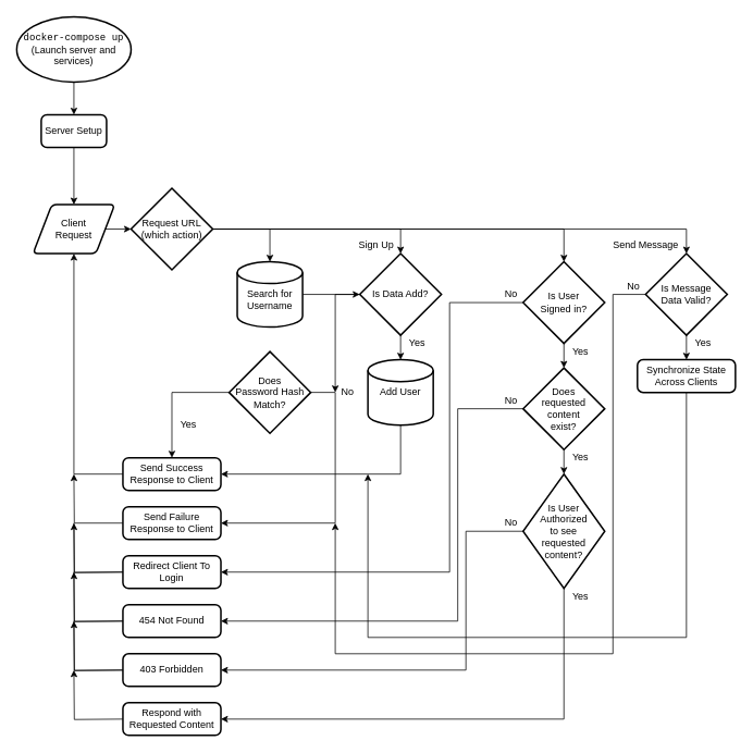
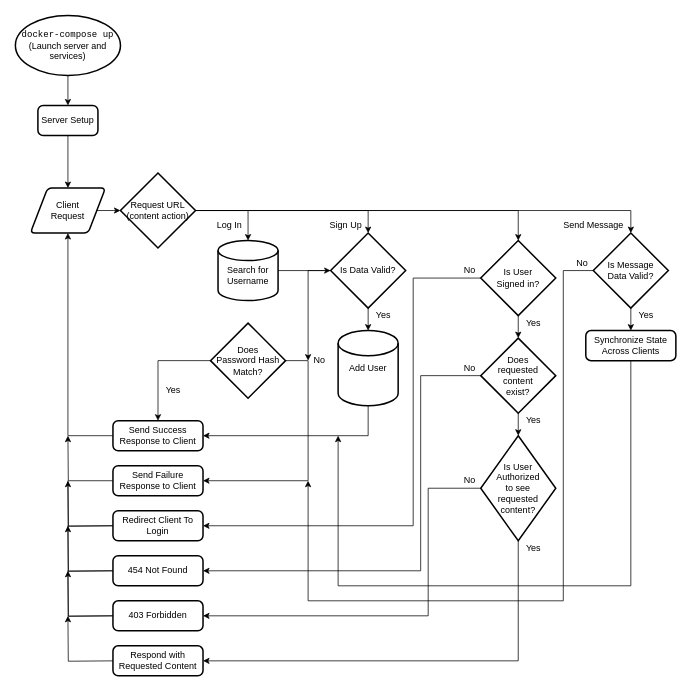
  <mxCell id="0" />
  <mxCell id="1" parent="0" />
  <mxCell id="2" value="" style="edgeStyle=orthogonalEdgeStyle;rounded=0;html=1;" parent="1" source="3" target="11" edge="1"><mxGeometry relative="1" as="geometry" /></mxCell>
  <mxCell id="3" value="Client&lt;br&gt;Request" style="shape=parallelogram;html=1;strokeWidth=2;perimeter=parallelogramPerimeter;whiteSpace=wrap;rounded=1;arcSize=12;size=0.23;" parent="1" vertex="1"><mxGeometry x="40" y="250" width="100" height="60" as="geometry" /></mxCell>
  <mxCell id="4" value="" style="edgeStyle=none;html=1;" parent="1" source="5" edge="1"><mxGeometry relative="1" as="geometry"><mxPoint x="90" y="140" as="targetPoint" /></mxGeometry></mxCell>
  <mxCell id="5" value="&lt;font face=&quot;Courier New&quot;&gt;docker-compose up&lt;/font&gt;&lt;br&gt;(Launch server and&lt;br&gt;services)" style="strokeWidth=2;html=1;shape=mxgraph.flowchart.start_1;whiteSpace=wrap;" parent="1" vertex="1"><mxGeometry x="20" y="20" width="140" height="80" as="geometry" /></mxCell>
  <mxCell id="6" value="" style="edgeStyle=orthogonalEdgeStyle;rounded=0;html=1;" parent="1" source="7" target="3" edge="1"><mxGeometry relative="1" as="geometry" /></mxCell>
  <mxCell id="7" value="Server Setup" style="rounded=1;whiteSpace=wrap;html=1;absoluteArcSize=1;arcSize=14;strokeWidth=2;" parent="1" vertex="1"><mxGeometry x="50" y="140" width="80" height="40" as="geometry" /></mxCell>
  <mxCell id="8" style="edgeStyle=orthogonalEdgeStyle;rounded=0;html=1;entryX=0.5;entryY=0;entryDx=0;entryDy=0;entryPerimeter=0;endArrow=classic;endFill=1;" parent="1" source="11" target="27" edge="1"><mxGeometry relative="1" as="geometry" /></mxCell>
  <mxCell id="9" style="edgeStyle=orthogonalEdgeStyle;rounded=0;html=1;entryX=0.5;entryY=0;entryDx=0;entryDy=0;entryPerimeter=0;endArrow=classic;endFill=1;" parent="1" source="11" target="34" edge="1"><mxGeometry relative="1" as="geometry" /></mxCell>
  <mxCell id="10" style="edgeStyle=orthogonalEdgeStyle;rounded=0;html=1;entryX=0.5;entryY=0;entryDx=0;entryDy=0;entryPerimeter=0;endArrow=classic;endFill=1;" parent="1" source="11" target="57" edge="1"><mxGeometry relative="1" as="geometry" /></mxCell>
- <mxCell id="11" value="Request URL&lt;br&gt;(which action)" style="strokeWidth=2;html=1;shape=mxgraph.flowchart.decision;whiteSpace=wrap;" parent="1" vertex="1"><mxGeometry x="160" y="230" width="100" height="100" as="geometry" /></mxCell>
+ <mxCell id="11" value="Request URL&lt;br&gt;(content action)" style="strokeWidth=2;html=1;shape=mxgraph.flowchart.decision;whiteSpace=wrap;" parent="1" vertex="1"><mxGeometry x="160" y="230" width="100" height="100" as="geometry" /></mxCell>
  <mxCell id="12" value="" style="edgeStyle=orthogonalEdgeStyle;rounded=0;html=1;" parent="1" source="13" target="27" edge="1"><mxGeometry relative="1" as="geometry" /></mxCell>
  <mxCell id="13" value="&lt;br&gt;Search for Username" style="strokeWidth=2;html=1;shape=mxgraph.flowchart.database;whiteSpace=wrap;" parent="1" vertex="1"><mxGeometry x="290" y="320" width="80" height="80" as="geometry" /></mxCell>
+ <mxCell id="14" value="Log In" style="text;html=1;align=center;verticalAlign=middle;resizable=0;points=[];autosize=1;strokeColor=none;" parent="1" vertex="1"><mxGeometry x="280" y="290" width="50" height="20" as="geometry" /></mxCell>
  <mxCell id="15" style="edgeStyle=orthogonalEdgeStyle;rounded=0;html=1;entryX=1;entryY=0.5;entryDx=0;entryDy=0;" parent="1" source="17" target="19" edge="1"><mxGeometry relative="1" as="geometry"><mxPoint x="410" y="580" as="targetPoint" /><Array as="points"><mxPoint x="410" y="480" /><mxPoint x="410" y="640" /></Array></mxGeometry></mxCell>
  <mxCell id="16" value="" style="edgeStyle=orthogonalEdgeStyle;rounded=0;html=1;" parent="1" source="17" target="21" edge="1"><mxGeometry relative="1" as="geometry" /></mxCell>
  <mxCell id="17" value="Does&lt;br&gt;Password Hash&lt;br&gt;Match?" style="strokeWidth=2;html=1;shape=mxgraph.flowchart.decision;whiteSpace=wrap;" parent="1" vertex="1"><mxGeometry x="280" y="430" width="100" height="100" as="geometry" /></mxCell>
  <mxCell id="18" style="edgeStyle=orthogonalEdgeStyle;rounded=0;html=1;endArrow=classic;endFill=1;" parent="1" source="19" edge="1"><mxGeometry relative="1" as="geometry"><mxPoint x="90" y="580" as="targetPoint" /></mxGeometry></mxCell>
  <mxCell id="19" value="Send Failure Response to Client" style="rounded=1;whiteSpace=wrap;html=1;absoluteArcSize=1;arcSize=14;strokeWidth=2;" parent="1" vertex="1"><mxGeometry x="150" y="620" width="120" height="40" as="geometry" /></mxCell>
  <mxCell id="20" style="edgeStyle=orthogonalEdgeStyle;rounded=0;html=1;entryX=0.5;entryY=1;entryDx=0;entryDy=0;" parent="1" source="21" target="3" edge="1"><mxGeometry relative="1" as="geometry" /></mxCell>
  <mxCell id="21" value="Send Success Response to Client" style="rounded=1;whiteSpace=wrap;html=1;absoluteArcSize=1;arcSize=14;strokeWidth=2;" parent="1" vertex="1"><mxGeometry x="150" y="560" width="120" height="40" as="geometry" /></mxCell>
  <mxCell id="22" value="Yes" style="text;html=1;align=center;verticalAlign=middle;resizable=0;points=[];autosize=1;strokeColor=none;" parent="1" vertex="1"><mxGeometry x="210" y="510" width="40" height="20" as="geometry" /></mxCell>
  <mxCell id="23" value="No" style="text;html=1;align=center;verticalAlign=middle;resizable=0;points=[];autosize=1;strokeColor=none;" parent="1" vertex="1"><mxGeometry x="410" y="470" width="30" height="20" as="geometry" /></mxCell>
  <mxCell id="24" value="" style="edgeStyle=orthogonalEdgeStyle;rounded=0;html=1;exitX=1;exitY=0.5;exitDx=0;exitDy=0;exitPerimeter=0;" parent="1" source="11" target="13" edge="1"><mxGeometry relative="1" as="geometry"><mxPoint x="330" y="280" as="sourcePoint" /><Array as="points"><mxPoint x="330" y="280" /></Array></mxGeometry></mxCell>
  <mxCell id="25" style="edgeStyle=orthogonalEdgeStyle;rounded=0;html=1;endArrow=classic;endFill=1;" parent="1" source="27" edge="1"><mxGeometry relative="1" as="geometry"><mxPoint x="410" y="480" as="targetPoint" /><Array as="points"><mxPoint x="410" y="360" /><mxPoint x="410" y="480" /></Array></mxGeometry></mxCell>
  <mxCell id="26" value="" style="edgeStyle=orthogonalEdgeStyle;rounded=0;html=1;endArrow=classic;endFill=1;" parent="1" source="27" target="30" edge="1"><mxGeometry relative="1" as="geometry" /></mxCell>
- <mxCell id="27" value="Is Data Add?" style="strokeWidth=2;html=1;shape=mxgraph.flowchart.decision;whiteSpace=wrap;" parent="1" vertex="1"><mxGeometry x="440" y="310" width="100" height="100" as="geometry" /></mxCell>
+ <mxCell id="27" value="Is Data Valid?" style="strokeWidth=2;html=1;shape=mxgraph.flowchart.decision;whiteSpace=wrap;" parent="1" vertex="1"><mxGeometry x="440" y="310" width="100" height="100" as="geometry" /></mxCell>
  <mxCell id="28" value="Sign Up" style="text;html=1;align=center;verticalAlign=middle;resizable=0;points=[];autosize=1;strokeColor=none;" parent="1" vertex="1"><mxGeometry x="430" y="290" width="60" height="20" as="geometry" /></mxCell>
  <mxCell id="29" style="edgeStyle=orthogonalEdgeStyle;rounded=0;html=1;entryX=1;entryY=0.5;entryDx=0;entryDy=0;endArrow=classic;endFill=1;" parent="1" source="30" target="21" edge="1"><mxGeometry relative="1" as="geometry"><Array as="points"><mxPoint x="490" y="580" /></Array></mxGeometry></mxCell>
- <mxCell id="30" value="Add User" style="strokeWidth=2;html=1;shape=mxgraph.flowchart.database;whiteSpace=wrap;" parent="1" vertex="1"><mxGeometry x="450" y="440" width="80" height="80" as="geometry" /></mxCell>
+ <mxCell id="30" value="Add User" style="strokeWidth=2;html=1;shape=mxgraph.flowchart.database;whiteSpace=wrap;" parent="1" vertex="1"><mxGeometry x="450" y="440" width="80" height="100" as="geometry" /></mxCell>
  <mxCell id="31" value="Yes" style="text;html=1;align=center;verticalAlign=middle;resizable=0;points=[];autosize=1;strokeColor=none;" parent="1" vertex="1"><mxGeometry x="490" y="410" width="40" height="20" as="geometry" /></mxCell>
  <mxCell id="32" style="edgeStyle=orthogonalEdgeStyle;rounded=0;html=1;entryX=1;entryY=0.5;entryDx=0;entryDy=0;endArrow=classic;endFill=1;exitX=0;exitY=0.5;exitDx=0;exitDy=0;exitPerimeter=0;" parent="1" source="34" target="35" edge="1"><mxGeometry relative="1" as="geometry"><Array as="points"><mxPoint x="550" y="370" /><mxPoint x="550" y="700" /></Array></mxGeometry></mxCell>
  <mxCell id="33" value="" style="edgeStyle=orthogonalEdgeStyle;rounded=0;html=1;endArrow=classic;endFill=1;" parent="1" source="34" target="46" edge="1"><mxGeometry relative="1" as="geometry" /></mxCell>
  <mxCell id="34" value="Is User&lt;br&gt;Signed in?" style="strokeWidth=2;html=1;shape=mxgraph.flowchart.decision;whiteSpace=wrap;" parent="1" vertex="1"><mxGeometry x="640" y="320" width="100" height="100" as="geometry" /></mxCell>
  <mxCell id="35" value="Redirect Client To Login" style="rounded=1;whiteSpace=wrap;html=1;absoluteArcSize=1;arcSize=14;strokeWidth=2;" parent="1" vertex="1"><mxGeometry x="150" y="680" width="120" height="40" as="geometry" /></mxCell>
  <mxCell id="36" value="403 Forbidden" style="rounded=1;whiteSpace=wrap;html=1;absoluteArcSize=1;arcSize=14;strokeWidth=2;" parent="1" vertex="1"><mxGeometry x="150" y="800" width="120" height="40" as="geometry" /></mxCell>
  <mxCell id="37" value="454 Not Found" style="rounded=1;whiteSpace=wrap;html=1;absoluteArcSize=1;arcSize=14;strokeWidth=2;" parent="1" vertex="1"><mxGeometry x="150" y="740" width="120" height="40" as="geometry" /></mxCell>
  <mxCell id="38" value="Respond with Requested Content" style="rounded=1;whiteSpace=wrap;html=1;absoluteArcSize=1;arcSize=14;strokeWidth=2;" parent="1" vertex="1"><mxGeometry x="150" y="860" width="120" height="40" as="geometry" /></mxCell>
  <mxCell id="39" value="No" style="text;html=1;align=center;verticalAlign=middle;resizable=0;points=[];autosize=1;strokeColor=none;" parent="1" vertex="1"><mxGeometry x="610" y="480" width="30" height="20" as="geometry" /></mxCell>
  <mxCell id="40" style="edgeStyle=orthogonalEdgeStyle;rounded=0;html=1;entryX=1;entryY=0.5;entryDx=0;entryDy=0;endArrow=classic;endFill=1;exitX=0;exitY=0.5;exitDx=0;exitDy=0;exitPerimeter=0;" parent="1" source="42" target="36" edge="1"><mxGeometry relative="1" as="geometry"><mxPoint x="610" y="680" as="sourcePoint" /><Array as="points"><mxPoint x="570" y="650" /><mxPoint x="570" y="820" /></Array></mxGeometry></mxCell>
  <mxCell id="41" style="edgeStyle=orthogonalEdgeStyle;rounded=0;html=1;endArrow=classic;endFill=1;entryX=1;entryY=0.5;entryDx=0;entryDy=0;exitX=0.5;exitY=1;exitDx=0;exitDy=0;exitPerimeter=0;" parent="1" source="42" target="38" edge="1"><mxGeometry relative="1" as="geometry"><mxPoint x="640" y="880" as="targetPoint" /><Array as="points"><mxPoint x="690" y="880" /></Array></mxGeometry></mxCell>
  <mxCell id="42" value="Is User&lt;br&gt;Authorized&lt;br&gt;to see&lt;br&gt;requested&lt;br&gt;content?" style="strokeWidth=2;html=1;shape=mxgraph.flowchart.decision;whiteSpace=wrap;" parent="1" vertex="1"><mxGeometry x="640" y="580" width="100" height="140" as="geometry" /></mxCell>
  <mxCell id="43" value="No" style="text;html=1;align=center;verticalAlign=middle;resizable=0;points=[];autosize=1;strokeColor=none;" parent="1" vertex="1"><mxGeometry x="610" y="350" width="30" height="20" as="geometry" /></mxCell>
  <mxCell id="44" value="" style="edgeStyle=orthogonalEdgeStyle;rounded=0;html=1;endArrow=classic;endFill=1;" parent="1" source="46" target="42" edge="1"><mxGeometry relative="1" as="geometry" /></mxCell>
  <mxCell id="45" style="edgeStyle=orthogonalEdgeStyle;rounded=0;html=1;entryX=1;entryY=0.5;entryDx=0;entryDy=0;endArrow=classic;endFill=1;exitX=0;exitY=0.5;exitDx=0;exitDy=0;exitPerimeter=0;" parent="1" source="46" target="37" edge="1"><mxGeometry relative="1" as="geometry"><Array as="points"><mxPoint x="560" y="500" /><mxPoint x="560" y="760" /></Array></mxGeometry></mxCell>
  <mxCell id="46" value="Does&lt;br&gt;requested&lt;br&gt;content&lt;br&gt;exist?" style="strokeWidth=2;html=1;shape=mxgraph.flowchart.decision;whiteSpace=wrap;" parent="1" vertex="1"><mxGeometry x="640" y="450" width="100" height="100" as="geometry" /></mxCell>
  <mxCell id="47" value="No" style="text;html=1;align=center;verticalAlign=middle;resizable=0;points=[];autosize=1;strokeColor=none;" parent="1" vertex="1"><mxGeometry x="610" y="630" width="30" height="20" as="geometry" /></mxCell>
  <mxCell id="48" style="edgeStyle=orthogonalEdgeStyle;rounded=0;html=1;endArrow=none;endFill=0;" parent="1" edge="1"><mxGeometry relative="1" as="geometry"><mxPoint x="90" y="640" as="targetPoint" /><mxPoint x="150" y="700" as="sourcePoint" /></mxGeometry></mxCell>
  <mxCell id="49" style="edgeStyle=orthogonalEdgeStyle;rounded=0;html=1;endArrow=none;endFill=0;" parent="1" edge="1"><mxGeometry relative="1" as="geometry"><mxPoint x="90" y="700" as="targetPoint" /><mxPoint x="150" y="760" as="sourcePoint" /></mxGeometry></mxCell>
  <mxCell id="50" style="edgeStyle=orthogonalEdgeStyle;rounded=0;html=1;endArrow=none;endFill=0;" parent="1" edge="1"><mxGeometry relative="1" as="geometry"><mxPoint x="90" y="760" as="targetPoint" /><mxPoint x="150" y="820" as="sourcePoint" /></mxGeometry></mxCell>
  <mxCell id="51" style="edgeStyle=orthogonalEdgeStyle;rounded=0;html=1;endArrow=classic;endFill=1;" parent="1" edge="1"><mxGeometry relative="1" as="geometry"><mxPoint x="90" y="820" as="targetPoint" /><mxPoint x="150" y="880" as="sourcePoint" /></mxGeometry></mxCell>
  <mxCell id="52" value="Yes" style="text;html=1;align=center;verticalAlign=middle;resizable=0;points=[];autosize=1;strokeColor=none;" parent="1" vertex="1"><mxGeometry x="690" y="550" width="40" height="20" as="geometry" /></mxCell>
  <mxCell id="53" value="Yes" style="text;html=1;align=center;verticalAlign=middle;resizable=0;points=[];autosize=1;strokeColor=none;" parent="1" vertex="1"><mxGeometry x="690" y="420" width="40" height="20" as="geometry" /></mxCell>
  <mxCell id="54" value="Yes" style="text;html=1;align=center;verticalAlign=middle;resizable=0;points=[];autosize=1;strokeColor=none;" parent="1" vertex="1"><mxGeometry x="690" y="720" width="40" height="20" as="geometry" /></mxCell>
  <mxCell id="55" style="edgeStyle=orthogonalEdgeStyle;rounded=0;html=1;endArrow=classic;endFill=1;" parent="1" source="57" edge="1"><mxGeometry relative="1" as="geometry"><mxPoint x="410" y="640" as="targetPoint" /><Array as="points"><mxPoint x="750" y="360" /><mxPoint x="750" y="800" /><mxPoint x="410" y="800" /><mxPoint x="410" y="640" /></Array></mxGeometry></mxCell>
  <mxCell id="56" value="" style="edgeStyle=orthogonalEdgeStyle;rounded=0;html=1;endArrow=classic;endFill=1;" parent="1" source="57" target="64" edge="1"><mxGeometry relative="1" as="geometry" /></mxCell>
  <mxCell id="57" value="Is Message&lt;br&gt;Data Valid?" style="strokeWidth=2;html=1;shape=mxgraph.flowchart.decision;whiteSpace=wrap;" parent="1" vertex="1"><mxGeometry x="790" y="310" width="100" height="100" as="geometry" /></mxCell>
  <mxCell id="58" value="Send Message" style="text;html=1;align=center;verticalAlign=middle;resizable=0;points=[];autosize=1;strokeColor=none;" parent="1" vertex="1"><mxGeometry x="740" y="290" width="100" height="20" as="geometry" /></mxCell>
  <mxCell id="59" value="No" style="text;html=1;align=center;verticalAlign=middle;resizable=0;points=[];autosize=1;strokeColor=none;" parent="1" vertex="1"><mxGeometry x="760" y="340" width="30" height="20" as="geometry" /></mxCell>
  <mxCell id="60" style="edgeStyle=orthogonalEdgeStyle;rounded=0;html=1;endArrow=classic;endFill=1;" parent="1" edge="1"><mxGeometry relative="1" as="geometry"><mxPoint x="90" y="640" as="targetPoint" /><mxPoint x="150" y="700" as="sourcePoint" /></mxGeometry></mxCell>
  <mxCell id="61" style="edgeStyle=orthogonalEdgeStyle;rounded=0;html=1;endArrow=classic;endFill=1;" parent="1" edge="1"><mxGeometry relative="1" as="geometry"><mxPoint x="90" y="700" as="targetPoint" /><mxPoint x="150" y="760" as="sourcePoint" /></mxGeometry></mxCell>
  <mxCell id="62" style="edgeStyle=orthogonalEdgeStyle;rounded=0;html=1;endArrow=classic;endFill=1;" parent="1" edge="1"><mxGeometry relative="1" as="geometry"><mxPoint x="90" y="760" as="targetPoint" /><mxPoint x="150" y="820" as="sourcePoint" /></mxGeometry></mxCell>
  <mxCell id="63" style="edgeStyle=orthogonalEdgeStyle;rounded=0;html=1;endArrow=classic;endFill=1;" parent="1" source="64" edge="1"><mxGeometry relative="1" as="geometry"><mxPoint x="450" y="580" as="targetPoint" /><Array as="points"><mxPoint x="840" y="780" /></Array></mxGeometry></mxCell>
  <mxCell id="64" value="Synchronize State Across Clients" style="rounded=1;whiteSpace=wrap;html=1;absoluteArcSize=1;arcSize=14;strokeWidth=2;" parent="1" vertex="1"><mxGeometry x="780" y="440" width="120" height="40" as="geometry" /></mxCell>
  <mxCell id="65" value="Yes" style="text;html=1;align=center;verticalAlign=middle;resizable=0;points=[];autosize=1;strokeColor=none;" parent="1" vertex="1"><mxGeometry x="840" y="410" width="40" height="20" as="geometry" /></mxCell>
